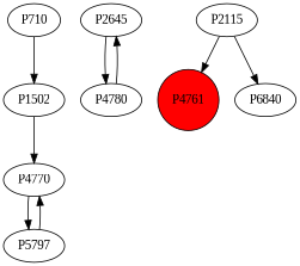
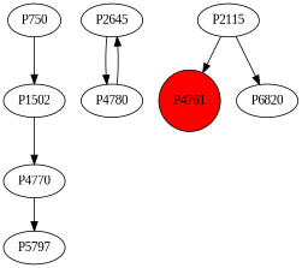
  digraph {
    fontname="Liberation Serif"
    node [fontname="Liberation Serif"]
    edge [fontname="Liberation Serif"]
-   P750 [label=P710]
+   P750
    P1502
    P4770
    P5797
    n5 [label=P2645]
    P4780
    P4761 [fillcolor=red shape=circle style=filled]
    P2115
-   P6840
+   P6840 [label=P6820]
    P750 -> P1502
    P1502 -> P4770
    P4770 -> P5797
-   P5797 -> P4770
    n5 -> P4780
    P4780 -> n5
    P2115 -> P4761
    P2115 -> P6840
  }
